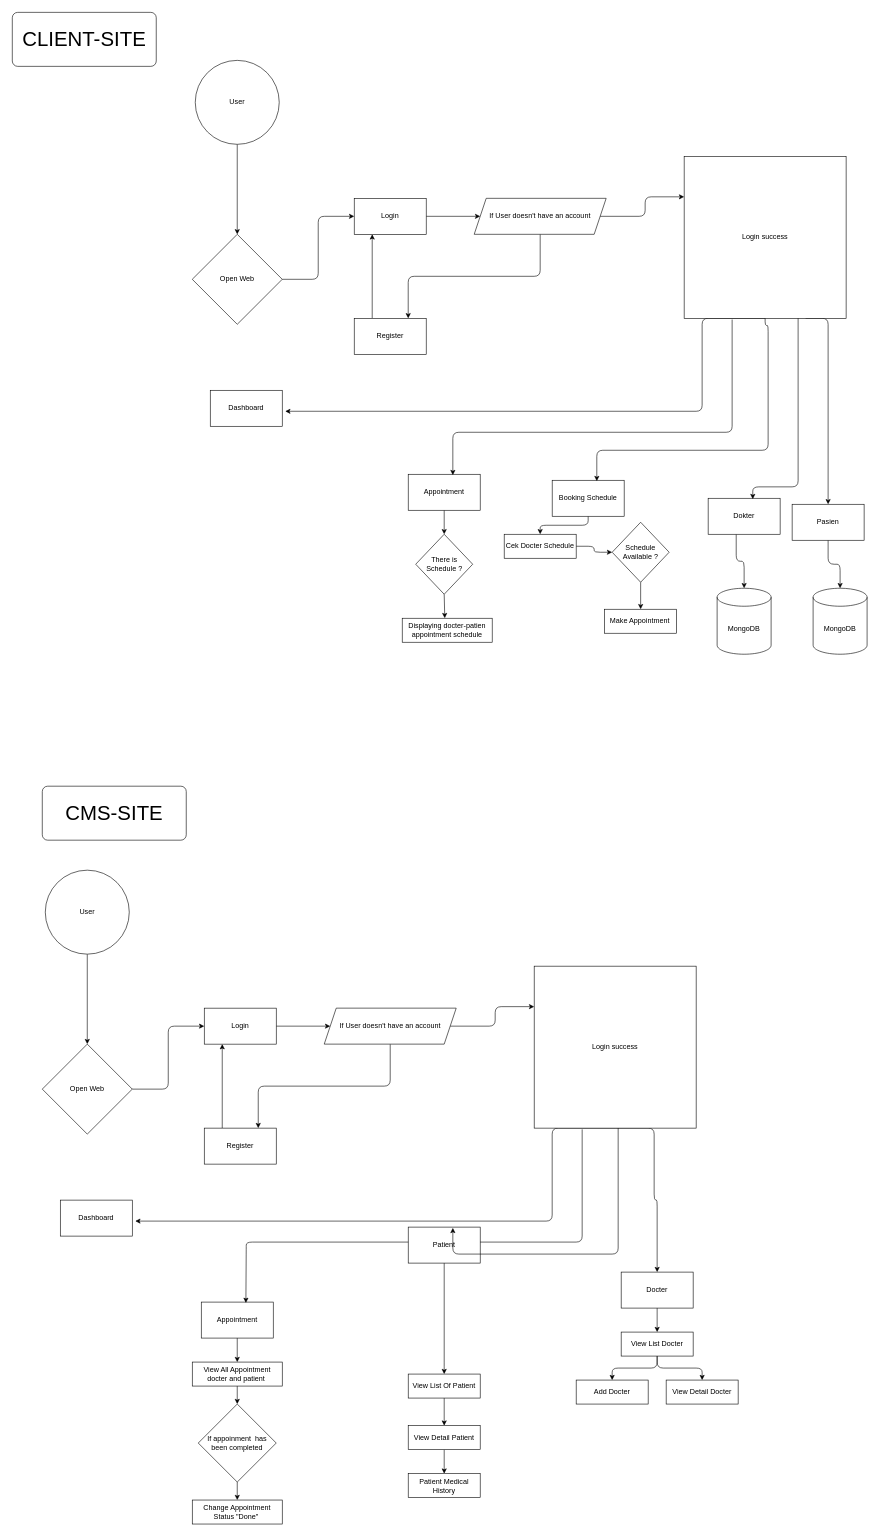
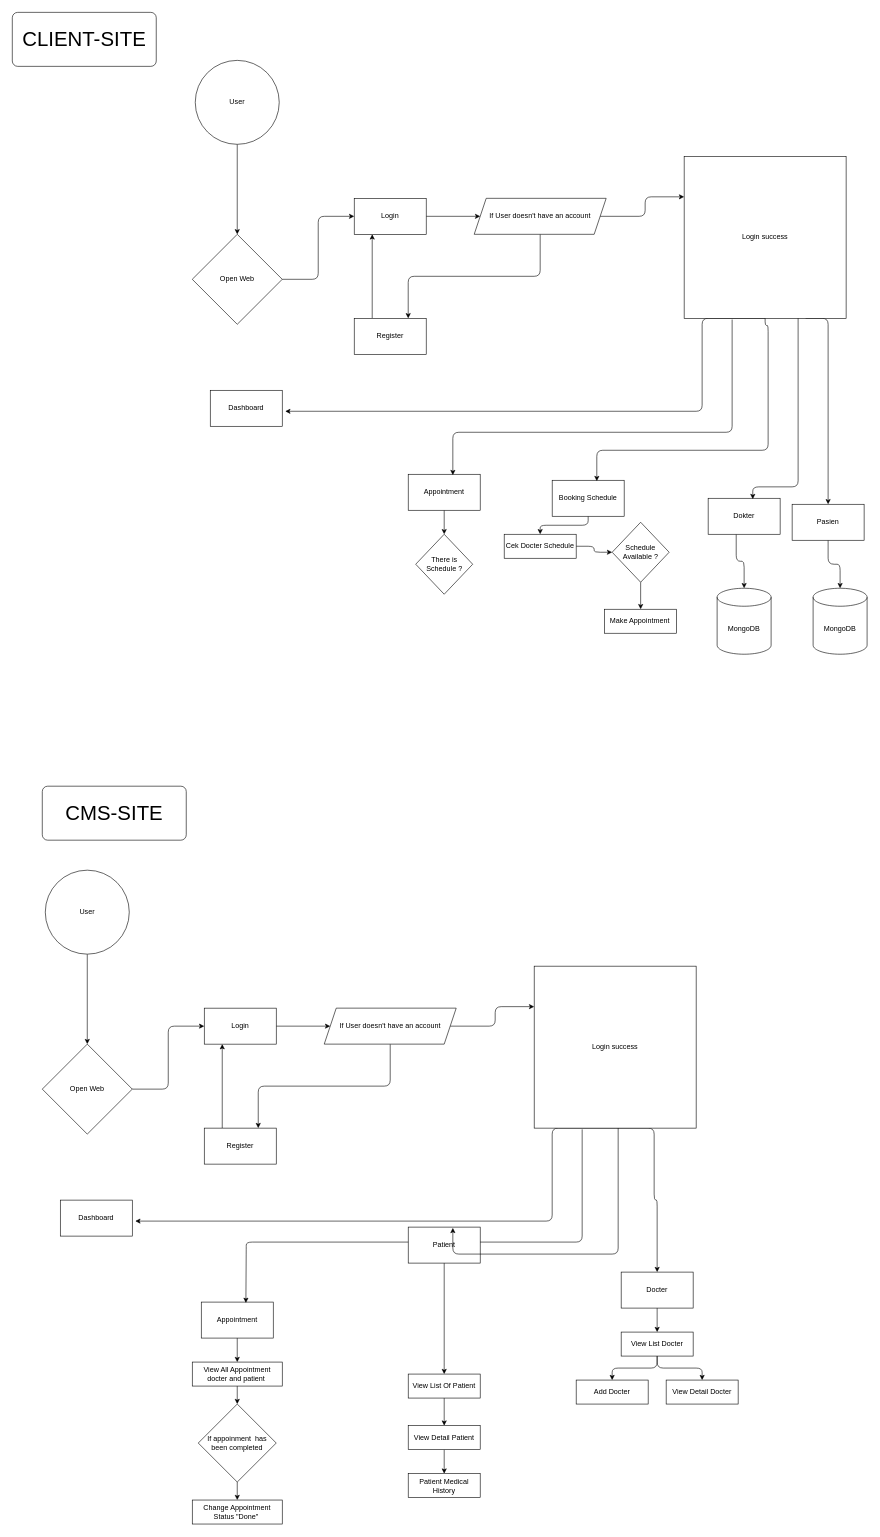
  <mxCell id="0" />
  <mxCell id="1" parent="0" />
  <mxCell id="2" style="edgeStyle=orthogonalEdgeStyle;html=1;exitX=1;exitY=0.5;exitDx=0;exitDy=0;entryX=0;entryY=0.5;entryDx=0;entryDy=0;" edge="1" parent="1" source="3" target="14"><mxGeometry relative="1" as="geometry" /></mxCell>
  <mxCell id="3" value="Login" style="rounded=0;whiteSpace=wrap;html=1;" vertex="1" parent="1"><mxGeometry x="590" y="330" width="120" height="60" as="geometry" /></mxCell>
  <mxCell id="4" style="edgeStyle=orthogonalEdgeStyle;html=1;exitX=0.25;exitY=0;exitDx=0;exitDy=0;entryX=0.25;entryY=1;entryDx=0;entryDy=0;" edge="1" parent="1" source="5" target="3"><mxGeometry relative="1" as="geometry" /></mxCell>
  <mxCell id="5" value="Register" style="rounded=0;whiteSpace=wrap;html=1;" vertex="1" parent="1"><mxGeometry x="590" y="530" width="120" height="60" as="geometry" /></mxCell>
  <mxCell id="6" style="edgeStyle=orthogonalEdgeStyle;html=1;exitX=1;exitY=0.5;exitDx=0;exitDy=0;entryX=0;entryY=0.5;entryDx=0;entryDy=0;" edge="1" parent="1" source="7" target="3"><mxGeometry relative="1" as="geometry" /></mxCell>
  <mxCell id="7" value="Open Web" style="rhombus;whiteSpace=wrap;html=1;" vertex="1" parent="1"><mxGeometry x="320" y="390" width="150" height="150" as="geometry" /></mxCell>
  <mxCell id="8" style="edgeStyle=orthogonalEdgeStyle;html=1;exitX=0.5;exitY=1;exitDx=0;exitDy=0;entryX=0.5;entryY=0;entryDx=0;entryDy=0;" edge="1" parent="1" source="17" target="7"><mxGeometry relative="1" as="geometry" /></mxCell>
  <mxCell id="9" style="edgeStyle=orthogonalEdgeStyle;html=1;exitX=0.5;exitY=1;exitDx=0;exitDy=0;entryX=1;entryY=0.5;entryDx=0;entryDy=0;" edge="1" parent="1" source="11"><mxGeometry relative="1" as="geometry"><Array as="points"><mxPoint x="1170" y="530" /><mxPoint x="1170" y="685" /></Array><mxPoint x="475" y="685" as="targetPoint" /></mxGeometry></mxCell>
  <mxCell id="10" style="edgeStyle=orthogonalEdgeStyle;html=1;exitX=0.75;exitY=1;exitDx=0;exitDy=0;entryX=0.5;entryY=0;entryDx=0;entryDy=0;" edge="1" parent="1" source="11" target="16"><mxGeometry relative="1" as="geometry"><mxPoint x="1353.333" y="770" as="targetPoint" /><Array as="points"><mxPoint x="1380" y="530" /></Array></mxGeometry></mxCell>
  <mxCell id="11" value="Login success" style="whiteSpace=wrap;html=1;aspect=fixed;" vertex="1" parent="1"><mxGeometry x="1140" y="260" width="270" height="270" as="geometry" /></mxCell>
  <mxCell id="12" style="edgeStyle=orthogonalEdgeStyle;html=1;exitX=1;exitY=0.5;exitDx=0;exitDy=0;entryX=0;entryY=0.25;entryDx=0;entryDy=0;" edge="1" parent="1" source="14" target="11"><mxGeometry relative="1" as="geometry" /></mxCell>
  <mxCell id="13" style="edgeStyle=orthogonalEdgeStyle;html=1;exitX=0.5;exitY=1;exitDx=0;exitDy=0;entryX=0.75;entryY=0;entryDx=0;entryDy=0;" edge="1" parent="1" source="14" target="5"><mxGeometry relative="1" as="geometry" /></mxCell>
  <mxCell id="14" value="If User doesn't have an account" style="shape=parallelogram;perimeter=parallelogramPerimeter;whiteSpace=wrap;html=1;fixedSize=1;" vertex="1" parent="1"><mxGeometry x="790" y="330" width="220" height="60" as="geometry" /></mxCell>
  <mxCell id="15" style="edgeStyle=orthogonalEdgeStyle;html=1;exitX=0.5;exitY=1;exitDx=0;exitDy=0;entryX=0.5;entryY=0;entryDx=0;entryDy=0;entryPerimeter=0;" edge="1" parent="1" source="16" target="18"><mxGeometry relative="1" as="geometry" /></mxCell>
  <mxCell id="16" value="Pasien" style="rounded=0;whiteSpace=wrap;html=1;" vertex="1" parent="1"><mxGeometry x="1320" y="840" width="120" height="60" as="geometry" /></mxCell>
  <mxCell id="17" value="User" style="ellipse;whiteSpace=wrap;html=1;aspect=fixed;" vertex="1" parent="1"><mxGeometry x="325" y="100" width="140" height="140" as="geometry" /></mxCell>
  <mxCell id="18" value="MongoDB" style="shape=cylinder3;whiteSpace=wrap;html=1;boundedLbl=1;backgroundOutline=1;size=15;" vertex="1" parent="1"><mxGeometry x="1355" y="980" width="90" height="110" as="geometry" /></mxCell>
  <mxCell id="19" value="Dokter" style="rounded=0;whiteSpace=wrap;html=1;" vertex="1" parent="1"><mxGeometry x="1180" y="830" width="120" height="60" as="geometry" /></mxCell>
  <mxCell id="20" style="edgeStyle=orthogonalEdgeStyle;html=1;entryX=0.62;entryY=0.023;entryDx=0;entryDy=0;entryPerimeter=0;" edge="1" parent="1" source="11" target="19"><mxGeometry relative="1" as="geometry"><mxPoint x="1267.5" y="830" as="targetPoint" /><mxPoint x="1220" y="610" as="sourcePoint" /><Array as="points"><mxPoint x="1330" y="811" /><mxPoint x="1254" y="811" /></Array></mxGeometry></mxCell>
  <mxCell id="21" style="edgeStyle=orthogonalEdgeStyle;html=1;entryX=0.5;entryY=0;entryDx=0;entryDy=0;entryPerimeter=0;exitX=0.39;exitY=1.008;exitDx=0;exitDy=0;exitPerimeter=0;" edge="1" parent="1" source="19" target="22"><mxGeometry relative="1" as="geometry"><mxPoint x="1195" y="900" as="sourcePoint" /></mxGeometry></mxCell>
  <mxCell id="22" value="MongoDB" style="shape=cylinder3;whiteSpace=wrap;html=1;boundedLbl=1;backgroundOutline=1;size=15;" vertex="1" parent="1"><mxGeometry x="1195" y="980" width="90" height="110" as="geometry" /></mxCell>
  <mxCell id="23" style="sketch=0;hachureGap=4;jiggle=2;curveFitting=1;html=1;strokeColor=default;strokeWidth=1;fontFamily=Architects Daughter;fontSource=https%3A%2F%2Ffonts.googleapis.com%2Fcss%3Ffamily%3DArchitects%2BDaughter;fontSize=10;" edge="1" parent="1" source="24" target="38"><mxGeometry relative="1" as="geometry" /></mxCell>
  <mxCell id="24" value="Appointment" style="rounded=0;whiteSpace=wrap;html=1;" vertex="1" parent="1"><mxGeometry x="680" y="790" width="120" height="60" as="geometry" /></mxCell>
  <mxCell id="25" style="edgeStyle=orthogonalEdgeStyle;html=1;entryX=0.62;entryY=0.023;entryDx=0;entryDy=0;entryPerimeter=0;" edge="1" parent="1" target="24"><mxGeometry relative="1" as="geometry"><mxPoint x="1137.5" y="832" as="targetPoint" /><mxPoint x="1220" y="532" as="sourcePoint" /><Array as="points"><mxPoint x="1220" y="720" /><mxPoint x="754" y="720" /></Array></mxGeometry></mxCell>
  <mxCell id="26" value="&lt;font style=&quot;font-size: 34px;&quot;&gt;CLIENT-SITE&lt;/font&gt;" style="rounded=1;arcSize=10;whiteSpace=wrap;html=1;align=center;" vertex="1" parent="1"><mxGeometry x="20" y="20" width="240" height="90" as="geometry" /></mxCell>
  <mxCell id="27" value="&lt;font style=&quot;font-size: 34px;&quot;&gt;CMS-SITE&lt;/font&gt;" style="rounded=1;arcSize=10;whiteSpace=wrap;html=1;align=center;" vertex="1" parent="1"><mxGeometry x="70" y="1310" width="240" height="90" as="geometry" /></mxCell>
  <mxCell id="28" style="edgeStyle=orthogonalEdgeStyle;hachureGap=4;html=1;fontFamily=Architects Daughter;fontSource=https%3A%2F%2Ffonts.googleapis.com%2Fcss%3Ffamily%3DArchitects%2BDaughter;fontSize=16;strokeColor=default;strokeWidth=1;" edge="1" parent="1" source="29" target="32"><mxGeometry relative="1" as="geometry" /></mxCell>
  <mxCell id="29" value="Booking Schedule" style="rounded=0;whiteSpace=wrap;html=1;" vertex="1" parent="1"><mxGeometry x="920" y="800" width="120" height="60" as="geometry" /></mxCell>
  <mxCell id="30" style="edgeStyle=orthogonalEdgeStyle;html=1;entryX=0.62;entryY=0.023;entryDx=0;entryDy=0;entryPerimeter=0;exitX=0.5;exitY=1;exitDx=0;exitDy=0;" edge="1" parent="1" source="11" target="29"><mxGeometry relative="1" as="geometry"><mxPoint x="1147.5" y="842" as="targetPoint" /><mxPoint x="1230" y="542" as="sourcePoint" /><Array as="points"><mxPoint x="1275" y="542" /><mxPoint x="1280" y="542" /><mxPoint x="1280" y="750" /><mxPoint x="994" y="750" /></Array></mxGeometry></mxCell>
  <mxCell id="31" style="edgeStyle=orthogonalEdgeStyle;sketch=0;hachureGap=4;jiggle=2;curveFitting=1;html=1;entryX=0;entryY=0.5;entryDx=0;entryDy=0;strokeColor=default;strokeWidth=1;fontFamily=Architects Daughter;fontSource=https%3A%2F%2Ffonts.googleapis.com%2Fcss%3Ffamily%3DArchitects%2BDaughter;fontSize=16;" edge="1" parent="1" source="32" target="34"><mxGeometry relative="1" as="geometry" /></mxCell>
  <mxCell id="32" value="Cek Docter Schedule" style="rounded=0;whiteSpace=wrap;html=1;" vertex="1" parent="1"><mxGeometry x="840" y="890" width="120" height="40" as="geometry" /></mxCell>
  <mxCell id="33" style="edgeStyle=none;html=1;exitX=0.5;exitY=1;exitDx=0;exitDy=0;entryX=0.5;entryY=0;entryDx=0;entryDy=0;" edge="1" parent="1" source="34" target="35"><mxGeometry relative="1" as="geometry" /></mxCell>
  <mxCell id="34" value="Schedule Available ?" style="rhombus;whiteSpace=wrap;html=1;" vertex="1" parent="1"><mxGeometry x="1020" y="870" width="95" height="100" as="geometry" /></mxCell>
  <mxCell id="35" value="Make Appointment&amp;nbsp;" style="rounded=0;whiteSpace=wrap;html=1;" vertex="1" parent="1"><mxGeometry x="1007.5" y="1015" width="120" height="40" as="geometry" /></mxCell>
- <mxCell id="36" value="Displaying docter-patien appointment schedule" style="rounded=0;whiteSpace=wrap;html=1;" vertex="1" parent="1"><mxGeometry x="670" y="1030" width="150" height="40" as="geometry" /></mxCell>
- <mxCell id="37" style="edgeStyle=none;sketch=0;hachureGap=4;jiggle=2;curveFitting=1;html=1;exitX=0.5;exitY=1;exitDx=0;exitDy=0;entryX=0.473;entryY=-0.003;entryDx=0;entryDy=0;entryPerimeter=0;strokeColor=default;strokeWidth=1;fontFamily=Architects Daughter;fontSource=https%3A%2F%2Ffonts.googleapis.com%2Fcss%3Ffamily%3DArchitects%2BDaughter;fontSize=10;" edge="1" parent="1" source="38" target="36"><mxGeometry relative="1" as="geometry" /></mxCell>
  <mxCell id="38" value="There is Schedule ?" style="rhombus;whiteSpace=wrap;html=1;" vertex="1" parent="1"><mxGeometry x="692.5" y="890" width="95" height="100" as="geometry" /></mxCell>
  <mxCell id="39" value="Dashboard" style="rounded=0;whiteSpace=wrap;html=1;" vertex="1" parent="1"><mxGeometry x="350" y="650" width="120" height="60" as="geometry" /></mxCell>
  <mxCell id="40" style="edgeStyle=orthogonalEdgeStyle;html=1;exitX=1;exitY=0.5;exitDx=0;exitDy=0;entryX=0;entryY=0.5;entryDx=0;entryDy=0;" edge="1" parent="1" source="41" target="52"><mxGeometry relative="1" as="geometry" /></mxCell>
  <mxCell id="41" value="Login" style="rounded=0;whiteSpace=wrap;html=1;" vertex="1" parent="1"><mxGeometry x="340" y="1680" width="120" height="60" as="geometry" /></mxCell>
  <mxCell id="42" style="edgeStyle=orthogonalEdgeStyle;html=1;exitX=0.25;exitY=0;exitDx=0;exitDy=0;entryX=0.25;entryY=1;entryDx=0;entryDy=0;" edge="1" parent="1" source="43" target="41"><mxGeometry relative="1" as="geometry" /></mxCell>
  <mxCell id="43" value="Register" style="rounded=0;whiteSpace=wrap;html=1;" vertex="1" parent="1"><mxGeometry x="340" y="1880" width="120" height="60" as="geometry" /></mxCell>
  <mxCell id="44" style="edgeStyle=orthogonalEdgeStyle;html=1;exitX=1;exitY=0.5;exitDx=0;exitDy=0;entryX=0;entryY=0.5;entryDx=0;entryDy=0;" edge="1" parent="1" source="45" target="41"><mxGeometry relative="1" as="geometry" /></mxCell>
  <mxCell id="45" value="Open Web" style="rhombus;whiteSpace=wrap;html=1;" vertex="1" parent="1"><mxGeometry x="70" y="1740" width="150" height="150" as="geometry" /></mxCell>
  <mxCell id="46" style="edgeStyle=orthogonalEdgeStyle;html=1;exitX=0.5;exitY=1;exitDx=0;exitDy=0;entryX=0.5;entryY=0;entryDx=0;entryDy=0;" edge="1" parent="1" source="53" target="45"><mxGeometry relative="1" as="geometry" /></mxCell>
  <mxCell id="47" style="edgeStyle=orthogonalEdgeStyle;html=1;exitX=0.5;exitY=1;exitDx=0;exitDy=0;entryX=1;entryY=0.5;entryDx=0;entryDy=0;" edge="1" parent="1" source="49"><mxGeometry relative="1" as="geometry"><Array as="points"><mxPoint x="920" y="1880" /><mxPoint x="920" y="2035" /></Array><mxPoint x="225" y="2035" as="targetPoint" /></mxGeometry></mxCell>
  <mxCell id="48" style="edgeStyle=orthogonalEdgeStyle;sketch=0;hachureGap=4;jiggle=2;curveFitting=1;html=1;exitX=0.5;exitY=1;exitDx=0;exitDy=0;entryX=0.5;entryY=0;entryDx=0;entryDy=0;strokeColor=default;strokeWidth=1;fontFamily=Architects Daughter;fontSource=https%3A%2F%2Ffonts.googleapis.com%2Fcss%3Ffamily%3DArchitects%2BDaughter;fontSize=10;" edge="1" parent="1" source="49" target="58"><mxGeometry relative="1" as="geometry"><Array as="points"><mxPoint x="1090" y="1880" /><mxPoint x="1090" y="2000" /><mxPoint x="1095" y="2000" /></Array></mxGeometry></mxCell>
  <mxCell id="49" value="Login success" style="whiteSpace=wrap;html=1;aspect=fixed;" vertex="1" parent="1"><mxGeometry x="890" y="1610" width="270" height="270" as="geometry" /></mxCell>
  <mxCell id="50" style="edgeStyle=orthogonalEdgeStyle;html=1;exitX=1;exitY=0.5;exitDx=0;exitDy=0;entryX=0;entryY=0.25;entryDx=0;entryDy=0;" edge="1" parent="1" source="52" target="49"><mxGeometry relative="1" as="geometry" /></mxCell>
  <mxCell id="51" style="edgeStyle=orthogonalEdgeStyle;html=1;exitX=0.5;exitY=1;exitDx=0;exitDy=0;entryX=0.75;entryY=0;entryDx=0;entryDy=0;" edge="1" parent="1" source="52" target="43"><mxGeometry relative="1" as="geometry" /></mxCell>
  <mxCell id="52" value="If User doesn't have an account" style="shape=parallelogram;perimeter=parallelogramPerimeter;whiteSpace=wrap;html=1;fixedSize=1;" vertex="1" parent="1"><mxGeometry x="540" y="1680" width="220" height="60" as="geometry" /></mxCell>
  <mxCell id="53" value="User" style="ellipse;whiteSpace=wrap;html=1;aspect=fixed;" vertex="1" parent="1"><mxGeometry x="75" y="1450" width="140" height="140" as="geometry" /></mxCell>
  <mxCell id="54" style="edgeStyle=none;hachureGap=4;html=1;entryX=0.5;entryY=0;entryDx=0;entryDy=0;fontFamily=Architects Daughter;fontSource=https%3A%2F%2Ffonts.googleapis.com%2Fcss%3Ffamily%3DArchitects%2BDaughter;fontSize=16;" edge="1" parent="1" source="55" target="61"><mxGeometry relative="1" as="geometry" /></mxCell>
  <mxCell id="55" value="Appointment" style="rounded=0;whiteSpace=wrap;html=1;" vertex="1" parent="1"><mxGeometry x="335" y="2170" width="120" height="60" as="geometry" /></mxCell>
  <mxCell id="56" style="edgeStyle=orthogonalEdgeStyle;html=1;entryX=0.62;entryY=0.023;entryDx=0;entryDy=0;entryPerimeter=0;" edge="1" parent="1" target="55"><mxGeometry relative="1" as="geometry"><mxPoint x="887.5" y="2182" as="targetPoint" /><mxPoint x="970" y="1882" as="sourcePoint" /><Array as="points"><mxPoint x="970" y="2070" /><mxPoint x="410" y="2070" /><mxPoint x="410" y="2080" /></Array></mxGeometry></mxCell>
  <mxCell id="57" style="edgeStyle=orthogonalEdgeStyle;sketch=0;hachureGap=4;jiggle=2;curveFitting=1;html=1;exitX=0.5;exitY=1;exitDx=0;exitDy=0;fontFamily=Architects Daughter;fontSource=https%3A%2F%2Ffonts.googleapis.com%2Fcss%3Ffamily%3DArchitects%2BDaughter;fontSize=16;" edge="1" parent="1" source="58" target="70"><mxGeometry relative="1" as="geometry" /></mxCell>
  <mxCell id="58" value="Docter" style="rounded=0;whiteSpace=wrap;html=1;" vertex="1" parent="1"><mxGeometry x="1035" y="2120" width="120" height="60" as="geometry" /></mxCell>
  <mxCell id="59" value="Add Docter" style="rounded=0;whiteSpace=wrap;html=1;" vertex="1" parent="1"><mxGeometry x="960" y="2300" width="120" height="40" as="geometry" /></mxCell>
  <mxCell id="60" style="sketch=0;hachureGap=4;jiggle=2;curveFitting=1;html=1;exitX=0.5;exitY=1;exitDx=0;exitDy=0;fontFamily=Architects Daughter;fontSource=https%3A%2F%2Ffonts.googleapis.com%2Fcss%3Ffamily%3DArchitects%2BDaughter;fontSize=16;" edge="1" parent="1" source="61" target="73"><mxGeometry relative="1" as="geometry" /></mxCell>
  <mxCell id="61" value="View All Appointment docter and patient&amp;nbsp;" style="rounded=0;whiteSpace=wrap;html=1;" vertex="1" parent="1"><mxGeometry x="320" y="2270" width="150" height="40" as="geometry" /></mxCell>
  <mxCell id="62" value="Dashboard" style="rounded=0;whiteSpace=wrap;html=1;" vertex="1" parent="1"><mxGeometry x="100" y="2000" width="120" height="60" as="geometry" /></mxCell>
  <mxCell id="63" style="sketch=0;hachureGap=4;jiggle=2;curveFitting=1;html=1;strokeColor=default;strokeWidth=1;fontFamily=Architects Daughter;fontSource=https%3A%2F%2Ffonts.googleapis.com%2Fcss%3Ffamily%3DArchitects%2BDaughter;fontSize=10;" edge="1" parent="1" source="64"><mxGeometry relative="1" as="geometry"><mxPoint x="740" y="2290" as="targetPoint" /><Array as="points"><mxPoint x="740" y="2280" /></Array></mxGeometry></mxCell>
  <mxCell id="64" value="Patient" style="rounded=0;whiteSpace=wrap;html=1;" vertex="1" parent="1"><mxGeometry x="680" y="2045" width="120" height="60" as="geometry" /></mxCell>
  <mxCell id="65" style="edgeStyle=orthogonalEdgeStyle;html=1;entryX=0.62;entryY=0.023;entryDx=0;entryDy=0;entryPerimeter=0;" edge="1" parent="1" source="49" target="64"><mxGeometry relative="1" as="geometry"><mxPoint x="1127.5" y="2220" as="targetPoint" /><mxPoint x="1040" y="1900" as="sourcePoint" /><Array as="points"><mxPoint x="1030" y="2090" /><mxPoint x="754" y="2090" /></Array></mxGeometry></mxCell>
  <mxCell id="66" style="edgeStyle=orthogonalEdgeStyle;sketch=0;hachureGap=4;jiggle=2;curveFitting=1;html=1;exitX=0.5;exitY=1;exitDx=0;exitDy=0;entryX=0.5;entryY=0;entryDx=0;entryDy=0;strokeColor=default;strokeWidth=1;fontFamily=Architects Daughter;fontSource=https%3A%2F%2Ffonts.googleapis.com%2Fcss%3Ffamily%3DArchitects%2BDaughter;fontSize=10;" edge="1" parent="1" source="67" target="71"><mxGeometry relative="1" as="geometry" /></mxCell>
  <mxCell id="67" value="View Detail Patient" style="rounded=0;whiteSpace=wrap;html=1;" vertex="1" parent="1"><mxGeometry x="680" y="2376" width="120" height="40" as="geometry" /></mxCell>
  <mxCell id="68" style="edgeStyle=orthogonalEdgeStyle;sketch=0;hachureGap=4;jiggle=2;curveFitting=1;html=1;entryX=0.5;entryY=0;entryDx=0;entryDy=0;fontFamily=Architects Daughter;fontSource=https%3A%2F%2Ffonts.googleapis.com%2Fcss%3Ffamily%3DArchitects%2BDaughter;fontSize=16;" edge="1" parent="1" source="70" target="77"><mxGeometry relative="1" as="geometry" /></mxCell>
  <mxCell id="69" style="edgeStyle=orthogonalEdgeStyle;sketch=0;hachureGap=4;jiggle=2;curveFitting=1;html=1;fontFamily=Architects Daughter;fontSource=https%3A%2F%2Ffonts.googleapis.com%2Fcss%3Ffamily%3DArchitects%2BDaughter;fontSize=16;" edge="1" parent="1" source="70" target="59"><mxGeometry relative="1" as="geometry" /></mxCell>
  <mxCell id="70" value="View List Docter" style="rounded=0;whiteSpace=wrap;html=1;" vertex="1" parent="1"><mxGeometry x="1035" y="2220" width="120" height="40" as="geometry" /></mxCell>
  <mxCell id="71" value="Patient Medical History" style="rounded=0;whiteSpace=wrap;html=1;" vertex="1" parent="1"><mxGeometry x="680" y="2456" width="120" height="40" as="geometry" /></mxCell>
  <mxCell id="72" style="edgeStyle=none;sketch=0;hachureGap=4;jiggle=2;curveFitting=1;html=1;exitX=0.5;exitY=1;exitDx=0;exitDy=0;fontFamily=Architects Daughter;fontSource=https%3A%2F%2Ffonts.googleapis.com%2Fcss%3Ffamily%3DArchitects%2BDaughter;fontSize=16;" edge="1" parent="1" source="73" target="74"><mxGeometry relative="1" as="geometry" /></mxCell>
  <mxCell id="73" value="If appoinment&amp;nbsp; has been completed" style="rhombus;whiteSpace=wrap;html=1;" vertex="1" parent="1"><mxGeometry x="330" y="2340" width="130" height="130" as="geometry" /></mxCell>
  <mxCell id="74" value="Change Appointment Status &quot;Done&quot;&amp;nbsp;" style="rounded=0;whiteSpace=wrap;html=1;" vertex="1" parent="1"><mxGeometry x="320" y="2500" width="150" height="40" as="geometry" /></mxCell>
  <mxCell id="75" style="edgeStyle=orthogonalEdgeStyle;sketch=0;hachureGap=4;jiggle=2;curveFitting=1;html=1;entryX=0.5;entryY=0;entryDx=0;entryDy=0;fontFamily=Architects Daughter;fontSource=https%3A%2F%2Ffonts.googleapis.com%2Fcss%3Ffamily%3DArchitects%2BDaughter;fontSize=16;" edge="1" parent="1" source="76" target="67"><mxGeometry relative="1" as="geometry" /></mxCell>
  <mxCell id="76" value="View List Of Patient" style="rounded=0;whiteSpace=wrap;html=1;" vertex="1" parent="1"><mxGeometry x="680" y="2290" width="120" height="40" as="geometry" /></mxCell>
  <mxCell id="77" value="View Detail Docter" style="rounded=0;whiteSpace=wrap;html=1;" vertex="1" parent="1"><mxGeometry x="1110" y="2300" width="120" height="40" as="geometry" /></mxCell>
